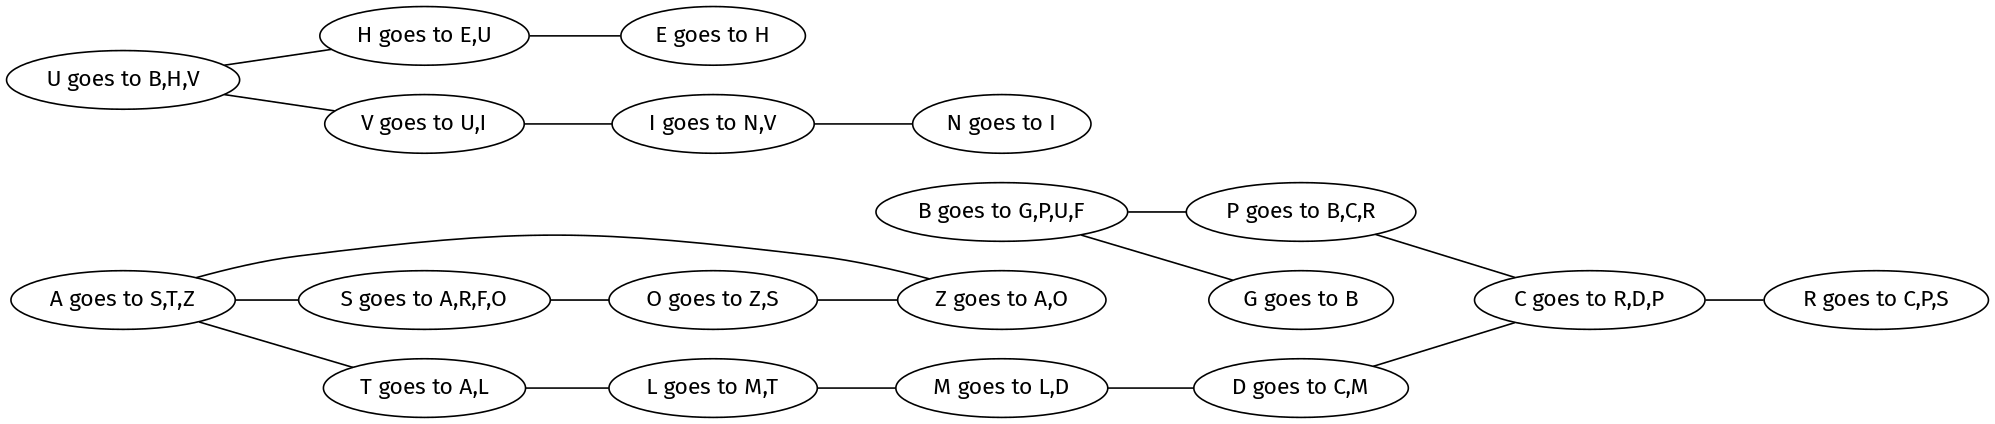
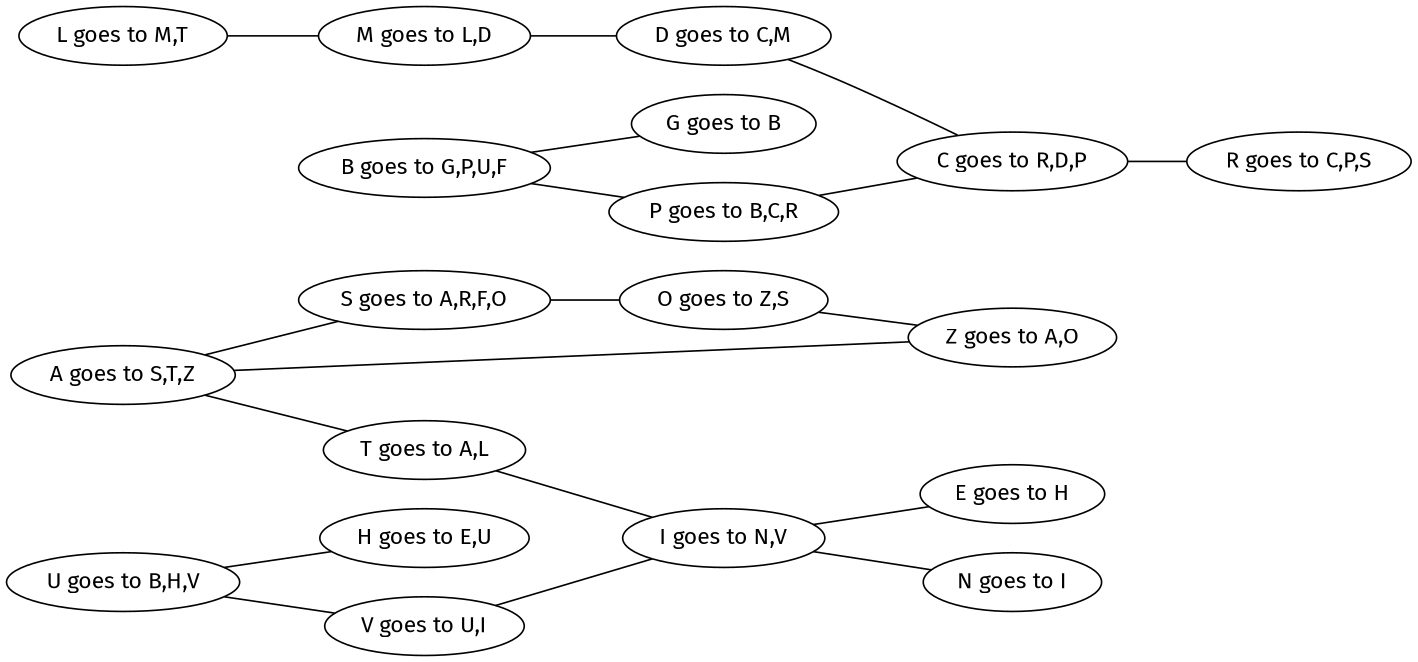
  graph {
    fontname="Fira Sans"
    rankdir=LR
    node [fontname="Fira Sans"]
    edge [fontname="Fira Sans"]
    n1 [label="A goes to S,T,Z"]
    n2 [label="S goes to A,R,F,O"]
    n3 [label="T goes to A,L"]
    n4 [label="Z goes to A,O"]
    n5 [label="O goes to Z,S"]
    n6 [label="L goes to M,T"]
    n7 [label="B goes to G,P,U,F"]
    n8 [label="G goes to B"]
    n9 [label="P goes to B,C,R"]
    n10 [label="C goes to R,D,P"]
    n11 [label="U goes to B,H,V"]
    n12 [label="H goes to E,U"]
    n13 [label="V goes to U,I"]
    n14 [label="R goes to C,P,S"]
    n15 [label="D goes to C,M"]
    n16 [label="E goes to H"]
    n17 [label="I goes to N,V"]
    n18 [label="N goes to I"]
    n19 [label="M goes to L,D"]
    n1 -- n2
    n1 -- n3
    n1 -- n4
    n2 -- n5
-   n3 -- n6
+   n3 -- n17
    n5 -- n4
    n6 -- n19
    n7 -- n8
    n7 -- n9
    n9 -- n10
    n10 -- n14
    n11 -- n12
    n11 -- n13
-   n12 -- n16
+   n17 -- n16
    n13 -- n17
    n15 -- n10
    n17 -- n18
    n19 -- n15
  }
